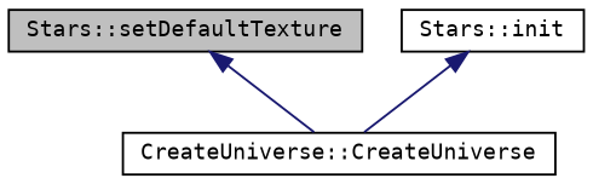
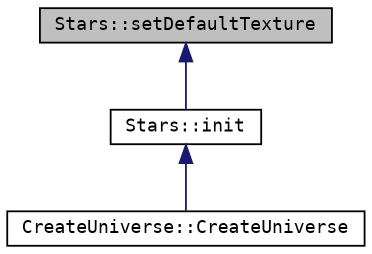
  digraph {
    fontname="DejaVu Sans Mono"
    rankdir=TB
    node [color=black fillcolor=white fontname="DejaVu Sans Mono" fontsize=10 shape=record style=filled]
    edge [color=midnightblue dir=back fontname="DejaVu Sans Mono" fontsize=10 labelfontname=Helvetica labelfontsize=10 style=solid]
    n1 [fillcolor=grey75 fontcolor=black height=0.2 label="Stars::setDefaultTexture" width=0.4]
    n2 [height=0.2 label="Stars::init" width=0.4]
    n3 [height=0.2 label="CreateUniverse::CreateUniverse" width=0.4]
-   n1 -> n3
+   n1 -> n2
    n2 -> n3
  }
